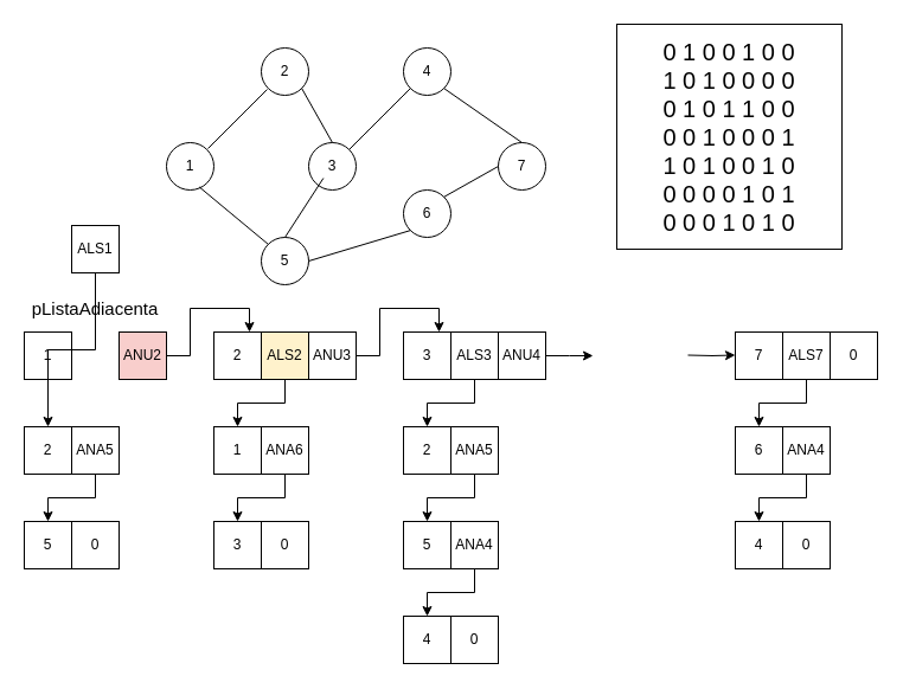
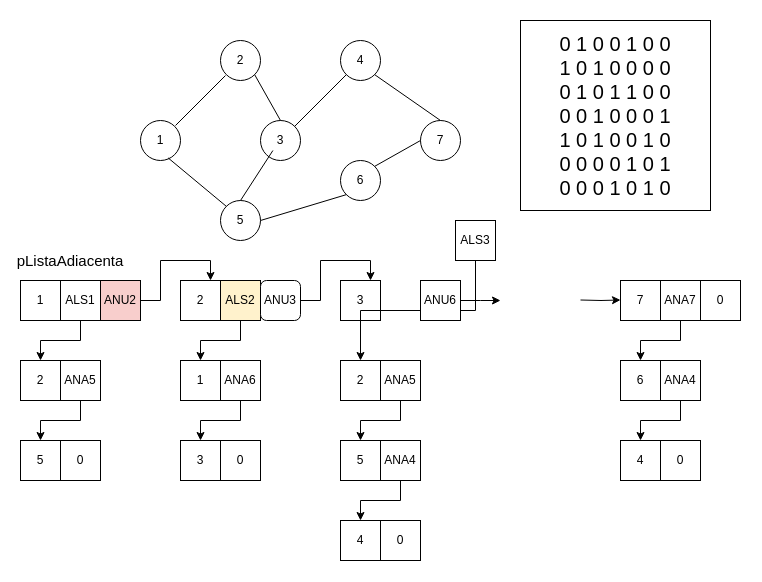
  <mxCell id="0" />
  <mxCell id="1" parent="0" />
  <mxCell id="2" value="1" style="ellipse;whiteSpace=wrap;html=1;aspect=fixed;" vertex="1" parent="1"><mxGeometry x="140" y="120" width="40" height="40" as="geometry" /></mxCell>
  <mxCell id="3" value="2" style="ellipse;whiteSpace=wrap;html=1;aspect=fixed;" vertex="1" parent="1"><mxGeometry x="220" y="40" width="40" height="40" as="geometry" /></mxCell>
  <mxCell id="4" value="3" style="ellipse;whiteSpace=wrap;html=1;aspect=fixed;" vertex="1" parent="1"><mxGeometry x="260" y="120" width="40" height="40" as="geometry" /></mxCell>
  <mxCell id="5" value="5" style="ellipse;whiteSpace=wrap;html=1;aspect=fixed;" vertex="1" parent="1"><mxGeometry x="220" y="200" width="40" height="40" as="geometry" /></mxCell>
  <mxCell id="6" value="4" style="ellipse;whiteSpace=wrap;html=1;aspect=fixed;" vertex="1" parent="1"><mxGeometry x="340" y="40" width="40" height="40" as="geometry" /></mxCell>
  <mxCell id="7" value="6" style="ellipse;whiteSpace=wrap;html=1;aspect=fixed;" vertex="1" parent="1"><mxGeometry x="340" y="160" width="40" height="40" as="geometry" /></mxCell>
  <mxCell id="8" value="7" style="ellipse;whiteSpace=wrap;html=1;aspect=fixed;" vertex="1" parent="1"><mxGeometry x="420" y="120" width="40" height="40" as="geometry" /></mxCell>
  <mxCell id="9" value="" style="endArrow=none;html=1;" edge="1" parent="1"><mxGeometry width="50" height="50" relative="1" as="geometry"><mxPoint x="175" y="125" as="sourcePoint" /><mxPoint x="225" y="75" as="targetPoint" /></mxGeometry></mxCell>
  <mxCell id="10" value="" style="endArrow=none;html=1;entryX=0;entryY=0;entryDx=0;entryDy=0;exitX=0.69;exitY=0.935;exitDx=0;exitDy=0;exitPerimeter=0;" edge="1" parent="1" source="2" target="5"><mxGeometry width="50" height="50" relative="1" as="geometry"><mxPoint x="185" y="135" as="sourcePoint" /><mxPoint x="235" y="85" as="targetPoint" /></mxGeometry></mxCell>
  <mxCell id="11" value="" style="endArrow=none;html=1;entryX=0.5;entryY=0;entryDx=0;entryDy=0;exitX=1;exitY=1;exitDx=0;exitDy=0;" edge="1" parent="1" source="3" target="4"><mxGeometry width="50" height="50" relative="1" as="geometry"><mxPoint x="195" y="145" as="sourcePoint" /><mxPoint x="245" y="95" as="targetPoint" /></mxGeometry></mxCell>
  <mxCell id="12" value="" style="endArrow=none;html=1;exitX=0.5;exitY=0;exitDx=0;exitDy=0;entryX=0.31;entryY=0.75;entryDx=0;entryDy=0;entryPerimeter=0;" edge="1" parent="1" source="5" target="4"><mxGeometry width="50" height="50" relative="1" as="geometry"><mxPoint x="205" y="155" as="sourcePoint" /><mxPoint x="255" y="105" as="targetPoint" /></mxGeometry></mxCell>
  <mxCell id="13" value="" style="endArrow=none;html=1;entryX=0;entryY=1;entryDx=0;entryDy=0;exitX=1;exitY=0.5;exitDx=0;exitDy=0;" edge="1" parent="1" source="5" target="7"><mxGeometry width="50" height="50" relative="1" as="geometry"><mxPoint x="215" y="165" as="sourcePoint" /><mxPoint x="265" y="115" as="targetPoint" /></mxGeometry></mxCell>
  <mxCell id="14" value="" style="endArrow=none;html=1;entryX=0;entryY=1;entryDx=0;entryDy=0;exitX=1;exitY=0;exitDx=0;exitDy=0;" edge="1" parent="1" source="4" target="6"><mxGeometry width="50" height="50" relative="1" as="geometry"><mxPoint x="225" y="175" as="sourcePoint" /><mxPoint x="275" y="125" as="targetPoint" /></mxGeometry></mxCell>
  <mxCell id="15" value="" style="endArrow=none;html=1;entryX=0;entryY=0.5;entryDx=0;entryDy=0;exitX=1;exitY=0;exitDx=0;exitDy=0;" edge="1" parent="1" source="7" target="8"><mxGeometry width="50" height="50" relative="1" as="geometry"><mxPoint x="235" y="185" as="sourcePoint" /><mxPoint x="285" y="135" as="targetPoint" /></mxGeometry></mxCell>
  <mxCell id="16" value="" style="endArrow=none;html=1;entryX=0.5;entryY=0;entryDx=0;entryDy=0;exitX=1;exitY=1;exitDx=0;exitDy=0;" edge="1" parent="1" source="6" target="8"><mxGeometry width="50" height="50" relative="1" as="geometry"><mxPoint x="245" y="195" as="sourcePoint" /><mxPoint x="295" y="145" as="targetPoint" /></mxGeometry></mxCell>
  <mxCell id="17" value="&lt;font style=&quot;font-size: 20px&quot;&gt;0 1 0 0 1 0 0&lt;br&gt;1 0 1 0 0 0 0&lt;br&gt;0 1 0 1 1 0 0&lt;br&gt;0 0 1 0 0 0 1&lt;br&gt;1 0 1 0 0 1 0&lt;br&gt;0 0 0 0 1 0 1&lt;br&gt;0 0 0 1 0 1 0&lt;/font&gt;" style="whiteSpace=wrap;html=1;aspect=fixed;" vertex="1" parent="1"><mxGeometry x="520" y="20" width="190" height="190" as="geometry" /></mxCell>
  <mxCell id="18" value="1" style="whiteSpace=wrap;html=1;aspect=fixed;" vertex="1" parent="1"><mxGeometry x="20" y="280" width="40" height="40" as="geometry" /></mxCell>
  <mxCell id="19" style="edgeStyle=orthogonalEdgeStyle;rounded=0;orthogonalLoop=1;jettySize=auto;html=1;exitX=0.5;exitY=1;exitDx=0;exitDy=0;entryX=0.5;entryY=0;entryDx=0;entryDy=0;" edge="1" parent="1" source="20" target="38"><mxGeometry relative="1" as="geometry" /></mxCell>
- <mxCell id="20" value="ALS1" style="whiteSpace=wrap;html=1;aspect=fixed;" vertex="1" parent="1"><mxGeometry x="60" y="190" width="40" height="40" as="geometry" /></mxCell>
+ <mxCell id="20" value="ALS1" style="whiteSpace=wrap;html=1;aspect=fixed;" vertex="1" parent="1"><mxGeometry x="60" y="280" width="40" height="40" as="geometry" /></mxCell>
  <mxCell id="21" style="edgeStyle=orthogonalEdgeStyle;rounded=0;orthogonalLoop=1;jettySize=auto;html=1;entryX=0.75;entryY=0;entryDx=0;entryDy=0;" edge="1" parent="1" source="22" target="23"><mxGeometry relative="1" as="geometry" /></mxCell>
  <mxCell id="22" value="ANU2" style="whiteSpace=wrap;html=1;aspect=fixed;fillColor=#f8cecc;" vertex="1" parent="1"><mxGeometry x="100" y="280" width="40" height="40" as="geometry" /></mxCell>
  <mxCell id="23" value="2" style="whiteSpace=wrap;html=1;aspect=fixed;" vertex="1" parent="1"><mxGeometry x="180" y="280" width="40" height="40" as="geometry" /></mxCell>
  <mxCell id="24" style="edgeStyle=orthogonalEdgeStyle;rounded=0;orthogonalLoop=1;jettySize=auto;html=1;exitX=0.5;exitY=1;exitDx=0;exitDy=0;entryX=0.5;entryY=0;entryDx=0;entryDy=0;" edge="1" parent="1" source="25" target="43"><mxGeometry relative="1" as="geometry" /></mxCell>
  <mxCell id="25" value="ALS2" style="whiteSpace=wrap;html=1;aspect=fixed;fillColor=#fff2cc;" vertex="1" parent="1"><mxGeometry x="220" y="280" width="40" height="40" as="geometry" /></mxCell>
  <mxCell id="26" style="edgeStyle=orthogonalEdgeStyle;rounded=0;orthogonalLoop=1;jettySize=auto;html=1;entryX=0.75;entryY=0;entryDx=0;entryDy=0;" edge="1" parent="1" source="27" target="28"><mxGeometry relative="1" as="geometry" /></mxCell>
- <mxCell id="27" value="ANU3" style="whiteSpace=wrap;html=1;aspect=fixed;" vertex="1" parent="1"><mxGeometry x="260" y="280" width="40" height="40" as="geometry" /></mxCell>
+ <mxCell id="27" value="ANU3" style="whiteSpace=wrap;html=1;aspect=fixed;rounded=1;" vertex="1" parent="1"><mxGeometry x="260" y="280" width="40" height="40" as="geometry" /></mxCell>
  <mxCell id="28" value="3" style="whiteSpace=wrap;html=1;aspect=fixed;" vertex="1" parent="1"><mxGeometry x="340" y="280" width="40" height="40" as="geometry" /></mxCell>
  <mxCell id="29" style="edgeStyle=orthogonalEdgeStyle;rounded=0;orthogonalLoop=1;jettySize=auto;html=1;exitX=0.5;exitY=1;exitDx=0;exitDy=0;entryX=0.5;entryY=0;entryDx=0;entryDy=0;" edge="1" parent="1" source="30" target="48"><mxGeometry relative="1" as="geometry" /></mxCell>
- <mxCell id="30" value="ALS3" style="whiteSpace=wrap;html=1;aspect=fixed;" vertex="1" parent="1"><mxGeometry x="380" y="280" width="40" height="40" as="geometry" /></mxCell>
+ <mxCell id="30" value="ALS3" style="whiteSpace=wrap;html=1;aspect=fixed;" vertex="1" parent="1"><mxGeometry x="455" y="220" width="40" height="40" as="geometry" /></mxCell>
  <mxCell id="31" style="edgeStyle=orthogonalEdgeStyle;rounded=0;orthogonalLoop=1;jettySize=auto;html=1;" edge="1" parent="1" source="32"><mxGeometry relative="1" as="geometry"><mxPoint x="500" y="300" as="targetPoint" /></mxGeometry></mxCell>
- <mxCell id="32" value="ANU4" style="whiteSpace=wrap;html=1;aspect=fixed;" vertex="1" parent="1"><mxGeometry x="420" y="280" width="40" height="40" as="geometry" /></mxCell>
+ <mxCell id="32" value="ANU6" style="whiteSpace=wrap;html=1;aspect=fixed;" vertex="1" parent="1"><mxGeometry x="420" y="280" width="40" height="40" as="geometry" /></mxCell>
  <mxCell id="33" value="7" style="whiteSpace=wrap;html=1;aspect=fixed;" vertex="1" parent="1"><mxGeometry x="620" y="280" width="40" height="40" as="geometry" /></mxCell>
  <mxCell id="34" style="edgeStyle=orthogonalEdgeStyle;rounded=0;orthogonalLoop=1;jettySize=auto;html=1;exitX=0.5;exitY=1;exitDx=0;exitDy=0;entryX=0.5;entryY=0;entryDx=0;entryDy=0;" edge="1" parent="1" source="35" target="56"><mxGeometry relative="1" as="geometry" /></mxCell>
- <mxCell id="35" value="ALS7" style="whiteSpace=wrap;html=1;aspect=fixed;" vertex="1" parent="1"><mxGeometry x="660" y="280" width="40" height="40" as="geometry" /></mxCell>
+ <mxCell id="35" value="ANA7" style="whiteSpace=wrap;html=1;aspect=fixed;" vertex="1" parent="1"><mxGeometry x="660" y="280" width="40" height="40" as="geometry" /></mxCell>
  <mxCell id="36" value="0" style="whiteSpace=wrap;html=1;aspect=fixed;" vertex="1" parent="1"><mxGeometry x="700" y="280" width="40" height="40" as="geometry" /></mxCell>
  <mxCell id="37" style="edgeStyle=orthogonalEdgeStyle;rounded=0;orthogonalLoop=1;jettySize=auto;html=1;" edge="1" parent="1"><mxGeometry relative="1" as="geometry"><mxPoint x="620" y="299.5" as="targetPoint" /><mxPoint x="580" y="299.5" as="sourcePoint" /></mxGeometry></mxCell>
  <mxCell id="38" value="2" style="whiteSpace=wrap;html=1;aspect=fixed;" vertex="1" parent="1"><mxGeometry x="20" y="360" width="40" height="40" as="geometry" /></mxCell>
  <mxCell id="39" style="edgeStyle=orthogonalEdgeStyle;rounded=0;orthogonalLoop=1;jettySize=auto;html=1;exitX=0.5;exitY=1;exitDx=0;exitDy=0;entryX=0.5;entryY=0;entryDx=0;entryDy=0;" edge="1" parent="1" source="40" target="41"><mxGeometry relative="1" as="geometry" /></mxCell>
  <mxCell id="40" value="ANA5" style="whiteSpace=wrap;html=1;aspect=fixed;" vertex="1" parent="1"><mxGeometry x="60" y="360" width="40" height="40" as="geometry" /></mxCell>
  <mxCell id="41" value="5" style="whiteSpace=wrap;html=1;aspect=fixed;" vertex="1" parent="1"><mxGeometry x="20" y="440" width="40" height="40" as="geometry" /></mxCell>
  <mxCell id="42" value="0" style="whiteSpace=wrap;html=1;aspect=fixed;" vertex="1" parent="1"><mxGeometry x="60" y="440" width="40" height="40" as="geometry" /></mxCell>
  <mxCell id="43" value="1" style="whiteSpace=wrap;html=1;aspect=fixed;" vertex="1" parent="1"><mxGeometry x="180" y="360" width="40" height="40" as="geometry" /></mxCell>
  <mxCell id="44" style="edgeStyle=orthogonalEdgeStyle;rounded=0;orthogonalLoop=1;jettySize=auto;html=1;exitX=0.5;exitY=1;exitDx=0;exitDy=0;entryX=0.5;entryY=0;entryDx=0;entryDy=0;" edge="1" parent="1" source="45" target="46"><mxGeometry relative="1" as="geometry" /></mxCell>
  <mxCell id="45" value="ANA6" style="whiteSpace=wrap;html=1;aspect=fixed;" vertex="1" parent="1"><mxGeometry x="220" y="360" width="40" height="40" as="geometry" /></mxCell>
  <mxCell id="46" value="3" style="whiteSpace=wrap;html=1;aspect=fixed;" vertex="1" parent="1"><mxGeometry x="180" y="440" width="40" height="40" as="geometry" /></mxCell>
  <mxCell id="47" value="0" style="whiteSpace=wrap;html=1;aspect=fixed;" vertex="1" parent="1"><mxGeometry x="220" y="440" width="40" height="40" as="geometry" /></mxCell>
  <mxCell id="48" value="2" style="whiteSpace=wrap;html=1;aspect=fixed;" vertex="1" parent="1"><mxGeometry x="340" y="360" width="40" height="40" as="geometry" /></mxCell>
  <mxCell id="49" style="edgeStyle=orthogonalEdgeStyle;rounded=0;orthogonalLoop=1;jettySize=auto;html=1;exitX=0.5;exitY=1;exitDx=0;exitDy=0;entryX=0.5;entryY=0;entryDx=0;entryDy=0;" edge="1" parent="1" source="50" target="51"><mxGeometry relative="1" as="geometry" /></mxCell>
  <mxCell id="50" value="ANA5" style="whiteSpace=wrap;html=1;aspect=fixed;" vertex="1" parent="1"><mxGeometry x="380" y="360" width="40" height="40" as="geometry" /></mxCell>
  <mxCell id="51" value="5" style="whiteSpace=wrap;html=1;aspect=fixed;" vertex="1" parent="1"><mxGeometry x="340" y="440" width="40" height="40" as="geometry" /></mxCell>
  <mxCell id="52" style="edgeStyle=orthogonalEdgeStyle;rounded=0;orthogonalLoop=1;jettySize=auto;html=1;exitX=0.5;exitY=1;exitDx=0;exitDy=0;entryX=0.5;entryY=0;entryDx=0;entryDy=0;" edge="1" parent="1" source="53" target="54"><mxGeometry relative="1" as="geometry" /></mxCell>
  <mxCell id="53" value="ANA4" style="whiteSpace=wrap;html=1;aspect=fixed;" vertex="1" parent="1"><mxGeometry x="380" y="440" width="40" height="40" as="geometry" /></mxCell>
  <mxCell id="54" value="4" style="whiteSpace=wrap;html=1;aspect=fixed;" vertex="1" parent="1"><mxGeometry x="340" y="520" width="40" height="40" as="geometry" /></mxCell>
  <mxCell id="55" value="0" style="whiteSpace=wrap;html=1;aspect=fixed;" vertex="1" parent="1"><mxGeometry x="380" y="520" width="40" height="40" as="geometry" /></mxCell>
  <mxCell id="56" value="6" style="whiteSpace=wrap;html=1;aspect=fixed;" vertex="1" parent="1"><mxGeometry x="620" y="360" width="40" height="40" as="geometry" /></mxCell>
  <mxCell id="57" style="edgeStyle=orthogonalEdgeStyle;rounded=0;orthogonalLoop=1;jettySize=auto;html=1;exitX=0.5;exitY=1;exitDx=0;exitDy=0;entryX=0.5;entryY=0;entryDx=0;entryDy=0;" edge="1" parent="1" source="58" target="59"><mxGeometry relative="1" as="geometry" /></mxCell>
  <mxCell id="58" value="ANA4" style="whiteSpace=wrap;html=1;aspect=fixed;" vertex="1" parent="1"><mxGeometry x="660" y="360" width="40" height="40" as="geometry" /></mxCell>
  <mxCell id="59" value="4" style="whiteSpace=wrap;html=1;aspect=fixed;" vertex="1" parent="1"><mxGeometry x="620" y="440" width="40" height="40" as="geometry" /></mxCell>
  <mxCell id="60" value="0" style="whiteSpace=wrap;html=1;aspect=fixed;" vertex="1" parent="1"><mxGeometry x="660" y="440" width="40" height="40" as="geometry" /></mxCell>
- <mxCell id="61" value="&lt;font style=&quot;font-size: 15px&quot;&gt;pListaAdiacenta&lt;/font&gt;" style="text;html=1;strokeColor=none;fillColor=none;align=center;verticalAlign=middle;whiteSpace=wrap;rounded=0;" vertex="1" parent="1"><mxGeometry x="30" y="250" width="100" height="20" as="geometry" /></mxCell>
+ <mxCell id="61" value="&lt;font style=&quot;font-size: 15px&quot;&gt;pListaAdiacenta&lt;/font&gt;" style="text;html=1;strokeColor=none;fillColor=none;align=center;verticalAlign=middle;whiteSpace=wrap;rounded=0;" vertex="1" parent="1"><mxGeometry x="20" y="250" width="100" height="20" as="geometry" /></mxCell>
